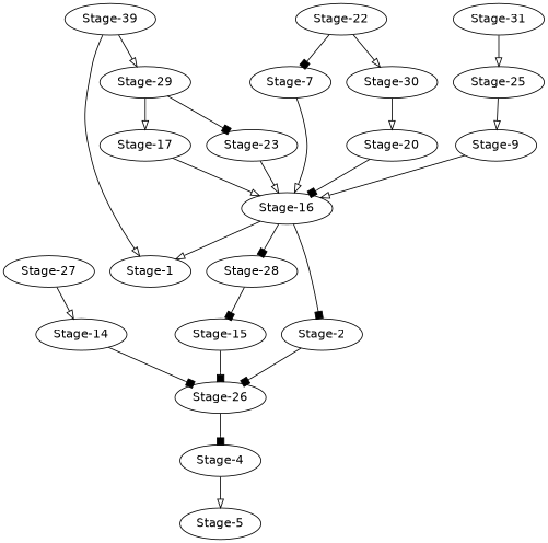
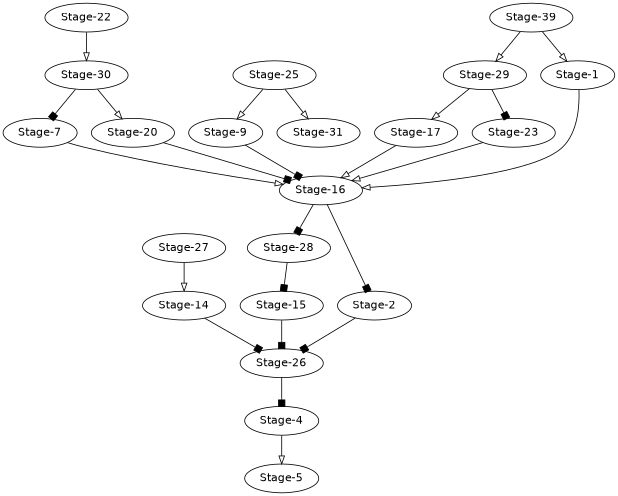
  digraph {
    fontname="DejaVu Sans"
    node [fontname="DejaVu Sans"]
    edge [arrowhead=onormal fontname="DejaVu Sans"]
    "Stage-29"
    "Stage-17"
    "Stage-23"
    "Stage-16"
    "Stage-28"
    "Stage-15"
    "Stage-26"
    "Stage-2"
    "Stage-22"
    "Stage-30"
    "Stage-7"
    "Stage-20"
    "Stage-27"
    "Stage-14"
    "Stage-9"
    "Stage-25"
    "Stage-31"
    "Stage-4"
    "Stage-5"
    n20 [label="Stage-39"]
    "Stage-1"
    "Stage-29" -> "Stage-17"
    "Stage-29" -> "Stage-23" [arrowhead=box]
    "Stage-17" -> "Stage-16"
    "Stage-23" -> "Stage-16"
    "Stage-16" -> "Stage-28" [arrowhead=box]
    "Stage-16" -> "Stage-2" [arrowhead=box]
    "Stage-28" -> "Stage-15" [arrowhead=box]
    "Stage-15" -> "Stage-26" [arrowhead=box]
    "Stage-26" -> "Stage-4" [arrowhead=box]
    "Stage-2" -> "Stage-26" [arrowhead=box]
    "Stage-22" -> "Stage-30"
-   "Stage-22" -> "Stage-7" [arrowhead=box]
+   "Stage-30" -> "Stage-7" [arrowhead=box]
    "Stage-30" -> "Stage-20"
    "Stage-7" -> "Stage-16"
    "Stage-20" -> "Stage-16" [arrowhead=box]
    "Stage-27" -> "Stage-14"
    "Stage-14" -> "Stage-26" [arrowhead=box]
-   "Stage-9" -> "Stage-16"
+   "Stage-9" -> "Stage-16" [arrowhead=box]
    "Stage-25" -> "Stage-9"
-   "Stage-31" -> "Stage-25"
+   "Stage-25" -> "Stage-31"
    "Stage-4" -> "Stage-5"
    n20 -> "Stage-29"
    n20 -> "Stage-1"
-   "Stage-16" -> "Stage-1"
+   "Stage-1" -> "Stage-16"
  }
